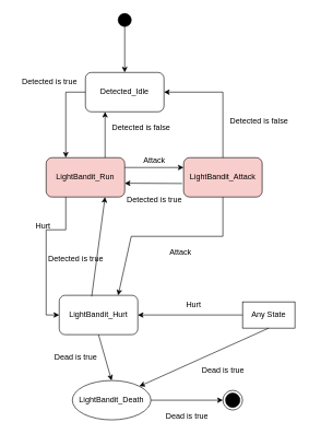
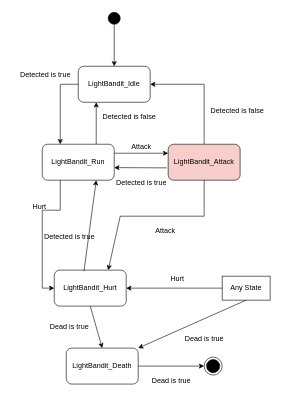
  <mxCell id="0" />
  <mxCell id="1" parent="0" />
  <mxCell id="2" value="" style="ellipse;whiteSpace=wrap;html=1;fillColor=#000000;" vertex="1" parent="1"><mxGeometry x="180" y="20" width="20" height="20" as="geometry" /></mxCell>
  <mxCell id="3" value="" style="endArrow=classic;html=1;rounded=0;" edge="1" parent="1" source="2"><mxGeometry width="50" height="50" relative="1" as="geometry"><mxPoint x="610" y="370" as="sourcePoint" /><mxPoint x="190" y="110" as="targetPoint" /></mxGeometry></mxCell>
- <mxCell id="4" value="Detected_Idle" style="rounded=1;whiteSpace=wrap;html=1;" vertex="1" parent="1"><mxGeometry x="130" y="110" width="120" height="60" as="geometry" /></mxCell>
- <mxCell id="5" value="LightBandit_Run" style="rounded=1;whiteSpace=wrap;html=1;fillColor=#f8cecc;" vertex="1" parent="1"><mxGeometry x="70" y="240" width="120" height="60" as="geometry" /></mxCell>
+ <mxCell id="4" value="LightBandit_Idle" style="rounded=1;whiteSpace=wrap;html=1;" vertex="1" parent="1"><mxGeometry x="130" y="110" width="120" height="60" as="geometry" /></mxCell>
+ <mxCell id="5" value="LightBandit_Run" style="rounded=1;whiteSpace=wrap;html=1;" vertex="1" parent="1"><mxGeometry x="70" y="240" width="120" height="60" as="geometry" /></mxCell>
  <mxCell id="6" value="LightBandit_Attack" style="rounded=1;whiteSpace=wrap;html=1;fillColor=#f8cecc;" vertex="1" parent="1"><mxGeometry x="280" y="240" width="120" height="60" as="geometry" /></mxCell>
  <mxCell id="7" value="LightBandit_Hurt" style="rounded=1;whiteSpace=wrap;html=1;" vertex="1" parent="1"><mxGeometry x="90" y="450" width="120" height="60" as="geometry" /></mxCell>
- <mxCell id="8" value="LightBandit_Death" style="ellipse;whiteSpace=wrap;html=1;" vertex="1" parent="1"><mxGeometry x="110" y="580" width="120" height="60" as="geometry" /></mxCell>
+ <mxCell id="8" value="LightBandit_Death" style="rounded=1;whiteSpace=wrap;html=1;" vertex="1" parent="1"><mxGeometry x="110" y="580" width="120" height="60" as="geometry" /></mxCell>
  <mxCell id="9" value="" style="endArrow=classic;html=1;rounded=0;exitX=0.5;exitY=0;exitDx=0;exitDy=0;entryX=1;entryY=0.5;entryDx=0;entryDy=0;" edge="1" parent="1" source="6" target="4"><mxGeometry width="50" height="50" relative="1" as="geometry"><mxPoint x="330" y="200" as="sourcePoint" /><mxPoint x="380" y="150" as="targetPoint" /><Array as="points"><mxPoint x="340" y="140" /></Array></mxGeometry></mxCell>
  <mxCell id="10" value="" style="endArrow=classic;html=1;rounded=0;exitX=0;exitY=0.5;exitDx=0;exitDy=0;entryX=0.25;entryY=0;entryDx=0;entryDy=0;" edge="1" parent="1" source="4" target="5"><mxGeometry width="50" height="50" relative="1" as="geometry"><mxPoint x="140" y="360" as="sourcePoint" /><mxPoint x="190" y="310" as="targetPoint" /><Array as="points"><mxPoint x="100" y="140" /></Array></mxGeometry></mxCell>
  <mxCell id="11" value="" style="endArrow=classic;html=1;rounded=0;exitX=0.75;exitY=0;exitDx=0;exitDy=0;entryX=0.25;entryY=1;entryDx=0;entryDy=0;" edge="1" parent="1" source="5" target="4"><mxGeometry width="50" height="50" relative="1" as="geometry"><mxPoint x="140" y="360" as="sourcePoint" /><mxPoint x="190" y="310" as="targetPoint" /></mxGeometry></mxCell>
  <mxCell id="12" value="" style="endArrow=classic;html=1;rounded=0;exitX=0.25;exitY=1;exitDx=0;exitDy=0;entryX=0;entryY=0.5;entryDx=0;entryDy=0;" edge="1" parent="1" source="5" target="7"><mxGeometry width="50" height="50" relative="1" as="geometry"><mxPoint x="140" y="360" as="sourcePoint" /><mxPoint x="190" y="310" as="targetPoint" /><Array as="points"><mxPoint x="100" y="350" /><mxPoint x="70" y="350" /><mxPoint x="70" y="480" /></Array></mxGeometry></mxCell>
  <mxCell id="13" value="" style="endArrow=classic;html=1;rounded=0;exitX=0.413;exitY=0.03;exitDx=0;exitDy=0;entryX=0.75;entryY=1;entryDx=0;entryDy=0;exitPerimeter=0;" edge="1" parent="1" source="7" target="5"><mxGeometry width="50" height="50" relative="1" as="geometry"><mxPoint x="140" y="360" as="sourcePoint" /><mxPoint x="190" y="310" as="targetPoint" /></mxGeometry></mxCell>
  <mxCell id="14" value="" style="endArrow=classic;html=1;rounded=0;exitX=0.5;exitY=1;exitDx=0;exitDy=0;entryX=0.5;entryY=0;entryDx=0;entryDy=0;" edge="1" parent="1" source="7" target="8"><mxGeometry width="50" height="50" relative="1" as="geometry"><mxPoint x="140" y="390" as="sourcePoint" /><mxPoint x="190" y="340" as="targetPoint" /></mxGeometry></mxCell>
  <mxCell id="15" value="" style="endArrow=classic;html=1;rounded=0;exitX=0.5;exitY=1;exitDx=0;exitDy=0;entryX=0.75;entryY=0;entryDx=0;entryDy=0;" edge="1" parent="1" source="6" target="7"><mxGeometry width="50" height="50" relative="1" as="geometry"><mxPoint x="230" y="460" as="sourcePoint" /><mxPoint x="280" y="410" as="targetPoint" /><Array as="points"><mxPoint x="340" y="360" /><mxPoint x="200" y="360" /></Array></mxGeometry></mxCell>
  <mxCell id="16" value="" style="endArrow=classic;html=1;rounded=0;exitX=1;exitY=0.5;exitDx=0;exitDy=0;entryX=0;entryY=0.5;entryDx=0;entryDy=0;" edge="1" parent="1" source="8"><mxGeometry width="50" height="50" relative="1" as="geometry"><mxPoint x="250" y="500" as="sourcePoint" /><mxPoint x="340" y="610" as="targetPoint" /></mxGeometry></mxCell>
  <mxCell id="17" value="Any State" style="rounded=0;whiteSpace=wrap;html=1;" vertex="1" parent="1"><mxGeometry x="370" y="460" width="80" height="40" as="geometry" /></mxCell>
  <mxCell id="18" value="" style="endArrow=classic;html=1;rounded=0;exitX=0;exitY=0.5;exitDx=0;exitDy=0;entryX=1;entryY=0.5;entryDx=0;entryDy=0;" edge="1" parent="1" source="17" target="7"><mxGeometry width="50" height="50" relative="1" as="geometry"><mxPoint x="250" y="500" as="sourcePoint" /><mxPoint x="300" y="450" as="targetPoint" /></mxGeometry></mxCell>
  <mxCell id="19" value="" style="endArrow=classic;html=1;rounded=0;exitX=0.5;exitY=1;exitDx=0;exitDy=0;entryX=1;entryY=0;entryDx=0;entryDy=0;" edge="1" parent="1" source="17" target="8"><mxGeometry width="50" height="50" relative="1" as="geometry"><mxPoint x="250" y="500" as="sourcePoint" /><mxPoint x="300" y="450" as="targetPoint" /></mxGeometry></mxCell>
  <mxCell id="20" value="" style="endArrow=classic;html=1;rounded=0;exitX=1;exitY=0.25;exitDx=0;exitDy=0;entryX=0;entryY=0.25;entryDx=0;entryDy=0;" edge="1" parent="1" source="5" target="6"><mxGeometry width="50" height="50" relative="1" as="geometry"><mxPoint x="250" y="410" as="sourcePoint" /><mxPoint x="300" y="360" as="targetPoint" /></mxGeometry></mxCell>
  <mxCell id="21" value="" style="endArrow=classic;html=1;rounded=0;exitX=-0.019;exitY=0.657;exitDx=0;exitDy=0;exitPerimeter=0;" edge="1" parent="1" source="6"><mxGeometry width="50" height="50" relative="1" as="geometry"><mxPoint x="250" y="410" as="sourcePoint" /><mxPoint x="190" y="279" as="targetPoint" /></mxGeometry></mxCell>
  <mxCell id="22" value="" style="ellipse;html=1;shape=endState;fillColor=#000000;strokeColor=#000000;" vertex="1" parent="1"><mxGeometry x="340" y="595" width="30" height="30" as="geometry" /></mxCell>
  <mxCell id="23" value="&lt;font style=&quot;font-size: 12px&quot;&gt;&lt;span style=&quot;font-weight: normal&quot;&gt;&lt;font style=&quot;font-size: 12px&quot;&gt;Detected is false&lt;/font&gt;&lt;/span&gt;&lt;br&gt;&lt;/font&gt;" style="text;strokeColor=none;fillColor=none;html=1;fontSize=24;fontStyle=1;verticalAlign=middle;align=center;" vertex="1" parent="1"><mxGeometry x="350" y="170" width="90" height="20" as="geometry" /></mxCell>
  <mxCell id="24" value="&lt;font style=&quot;font-size: 12px&quot;&gt;&lt;span style=&quot;font-weight: normal&quot;&gt;&lt;font style=&quot;font-size: 12px&quot;&gt;Detected is true&lt;/font&gt;&lt;/span&gt;&lt;br&gt;&lt;/font&gt;" style="text;strokeColor=none;fillColor=none;html=1;fontSize=24;fontStyle=1;verticalAlign=middle;align=center;" vertex="1" parent="1"><mxGeometry x="30" y="110" width="90" height="20" as="geometry" /></mxCell>
  <mxCell id="25" value="&lt;font style=&quot;font-size: 12px&quot;&gt;&lt;span style=&quot;font-weight: normal&quot;&gt;&lt;font style=&quot;font-size: 12px&quot;&gt;Detected is false&lt;/font&gt;&lt;/span&gt;&lt;br&gt;&lt;/font&gt;" style="text;strokeColor=none;fillColor=none;html=1;fontSize=24;fontStyle=1;verticalAlign=middle;align=center;" vertex="1" parent="1"><mxGeometry x="170" y="180" width="90" height="20" as="geometry" /></mxCell>
  <mxCell id="26" value="&lt;font style=&quot;font-size: 12px&quot;&gt;&lt;span style=&quot;font-weight: normal&quot;&gt;&lt;font style=&quot;font-size: 12px&quot;&gt;Detected is true&lt;/font&gt;&lt;/span&gt;&lt;br&gt;&lt;/font&gt;" style="text;strokeColor=none;fillColor=none;html=1;fontSize=24;fontStyle=1;verticalAlign=middle;align=center;" vertex="1" parent="1"><mxGeometry x="190" y="290" width="90" height="20" as="geometry" /></mxCell>
  <mxCell id="27" value="&lt;font style=&quot;font-size: 12px&quot;&gt;&lt;span style=&quot;font-weight: normal&quot;&gt;&lt;font style=&quot;font-size: 12px&quot;&gt;Attack&lt;/font&gt;&lt;/span&gt;&lt;br&gt;&lt;/font&gt;" style="text;strokeColor=none;fillColor=none;html=1;fontSize=24;fontStyle=1;verticalAlign=middle;align=center;" vertex="1" parent="1"><mxGeometry x="190" y="230" width="90" height="20" as="geometry" /></mxCell>
  <mxCell id="28" value="&lt;font style=&quot;font-size: 12px&quot;&gt;&lt;span style=&quot;font-weight: normal&quot;&gt;&lt;font style=&quot;font-size: 12px&quot;&gt;Attack&lt;/font&gt;&lt;/span&gt;&lt;br&gt;&lt;/font&gt;" style="text;strokeColor=none;fillColor=none;html=1;fontSize=24;fontStyle=1;verticalAlign=middle;align=center;" vertex="1" parent="1"><mxGeometry x="230" y="370" width="90" height="20" as="geometry" /></mxCell>
  <mxCell id="29" value="&lt;font style=&quot;font-size: 12px&quot;&gt;&lt;span style=&quot;font-weight: normal&quot;&gt;&lt;font style=&quot;font-size: 12px&quot;&gt;Detected is true&lt;br&gt;&lt;/font&gt;&lt;/span&gt;&lt;/font&gt;" style="text;strokeColor=none;fillColor=none;html=1;fontSize=24;fontStyle=1;verticalAlign=middle;align=center;" vertex="1" parent="1"><mxGeometry x="70" y="380" width="90" height="20" as="geometry" /></mxCell>
  <mxCell id="30" value="&lt;font style=&quot;font-size: 12px&quot;&gt;&lt;span style=&quot;font-weight: normal&quot;&gt;&lt;font style=&quot;font-size: 12px&quot;&gt;Hurt&lt;/font&gt;&lt;/span&gt;&lt;/font&gt;" style="text;strokeColor=none;fillColor=none;html=1;fontSize=24;fontStyle=1;verticalAlign=middle;align=center;" vertex="1" parent="1"><mxGeometry x="250" y="450" width="90" height="20" as="geometry" /></mxCell>
  <mxCell id="31" value="&lt;font style=&quot;font-size: 12px&quot;&gt;&lt;span style=&quot;font-weight: normal&quot;&gt;&lt;font style=&quot;font-size: 12px&quot;&gt;Hurt&lt;/font&gt;&lt;/span&gt;&lt;/font&gt;" style="text;strokeColor=none;fillColor=none;html=1;fontSize=24;fontStyle=1;verticalAlign=middle;align=center;" vertex="1" parent="1"><mxGeometry x="20" y="330" width="90" height="20" as="geometry" /></mxCell>
  <mxCell id="32" value="&lt;font style=&quot;font-size: 12px&quot;&gt;&lt;span style=&quot;font-weight: normal&quot;&gt;&lt;font style=&quot;font-size: 12px&quot;&gt;Dead is true&lt;br&gt;&lt;/font&gt;&lt;/span&gt;&lt;/font&gt;" style="text;strokeColor=none;fillColor=none;html=1;fontSize=24;fontStyle=1;verticalAlign=middle;align=center;" vertex="1" parent="1"><mxGeometry x="295" y="550" width="90" height="20" as="geometry" /></mxCell>
  <mxCell id="33" value="&lt;font style=&quot;font-size: 12px&quot;&gt;&lt;span style=&quot;font-weight: normal&quot;&gt;&lt;font style=&quot;font-size: 12px&quot;&gt;Dead is true&lt;br&gt;&lt;/font&gt;&lt;/span&gt;&lt;/font&gt;" style="text;strokeColor=none;fillColor=none;html=1;fontSize=24;fontStyle=1;verticalAlign=middle;align=center;" vertex="1" parent="1"><mxGeometry x="70" y="530" width="90" height="20" as="geometry" /></mxCell>
  <mxCell id="34" value="&lt;font style=&quot;font-size: 12px&quot;&gt;&lt;span style=&quot;font-weight: normal&quot;&gt;&lt;font style=&quot;font-size: 12px&quot;&gt;Dead is true&lt;br&gt;&lt;/font&gt;&lt;/span&gt;&lt;/font&gt;" style="text;strokeColor=none;fillColor=none;html=1;fontSize=24;fontStyle=1;verticalAlign=middle;align=center;" vertex="1" parent="1"><mxGeometry x="240" y="620" width="90" height="20" as="geometry" /></mxCell>
